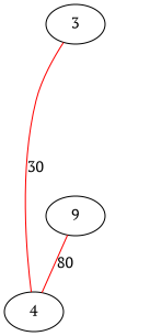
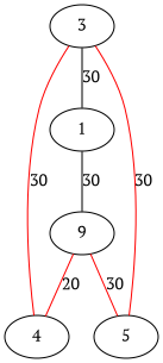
  graph {
    fontname="PT Serif"
    node [fontname="PT Serif"]
    edge [color=red fontname="PT Serif"]
    n1 [label=9]
    4
+   5
+   1
    3
-   n1 -- 4 [label=80]
+   n1 -- 4 [label=20]
+   n1 -- 5 [label=30]
+   1 -- n1 [color=black label=30]
    3 -- 4 [label=30]
+   3 -- 5 [label=30]
+   3 -- 1 [color=black label=30]
  }
